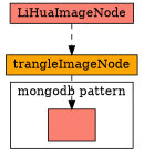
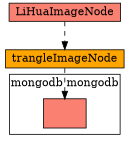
  digraph {
    rankdir=TB
    node [shape=box style=filled fillcolor=salmon]
    edge [style=dashed]
    n1 [fontname="Courier New" height=0.5 label="{\n            <demo>demo\n            }" shape=record]
    LiHuaImageNode [height=0.01 width=0.01]
    trangleImageNode [height=0.01 width=0.01 fillcolor=orange]
    subgraph cluster_1 {
-     label="mongodb pattern"
+     label="mongodb mongodb"
      n1
    }
    LiHuaImageNode -> trangleImageNode
    trangleImageNode -> n1
  }
